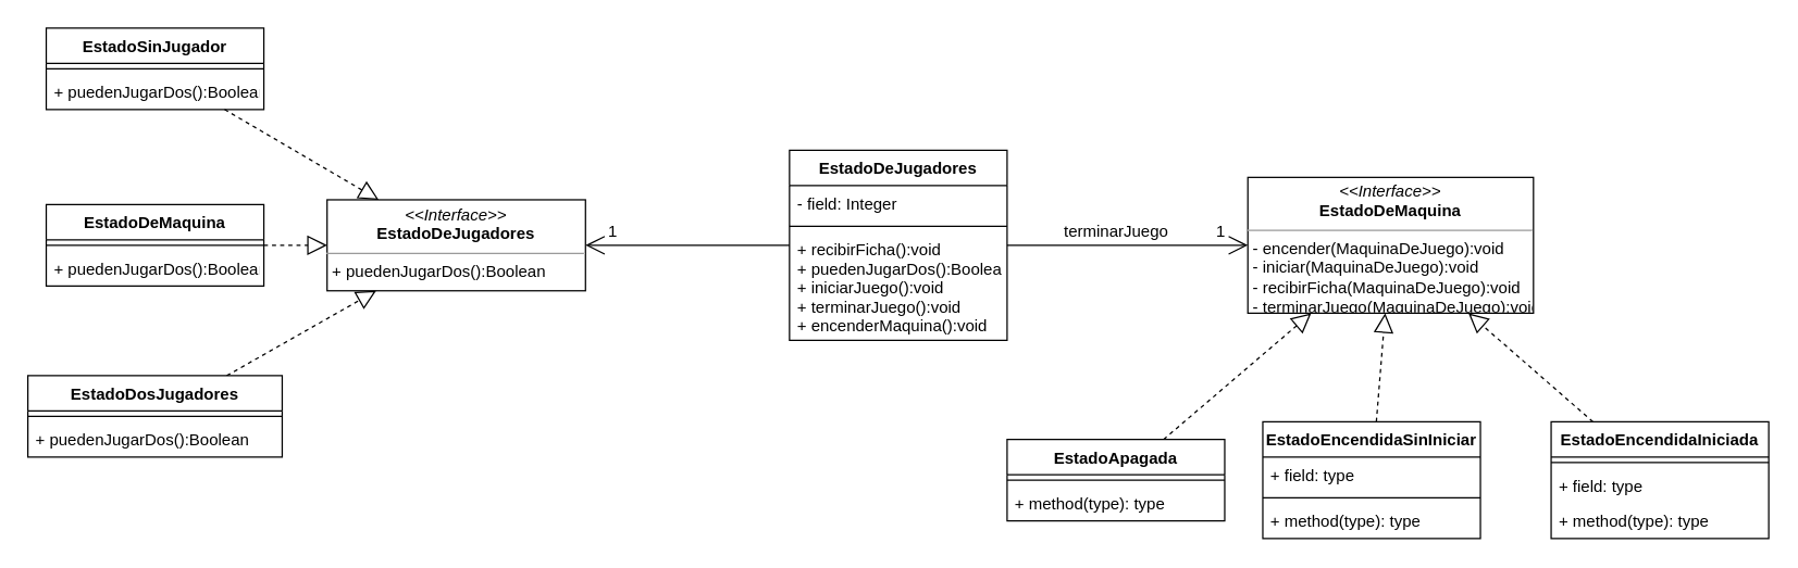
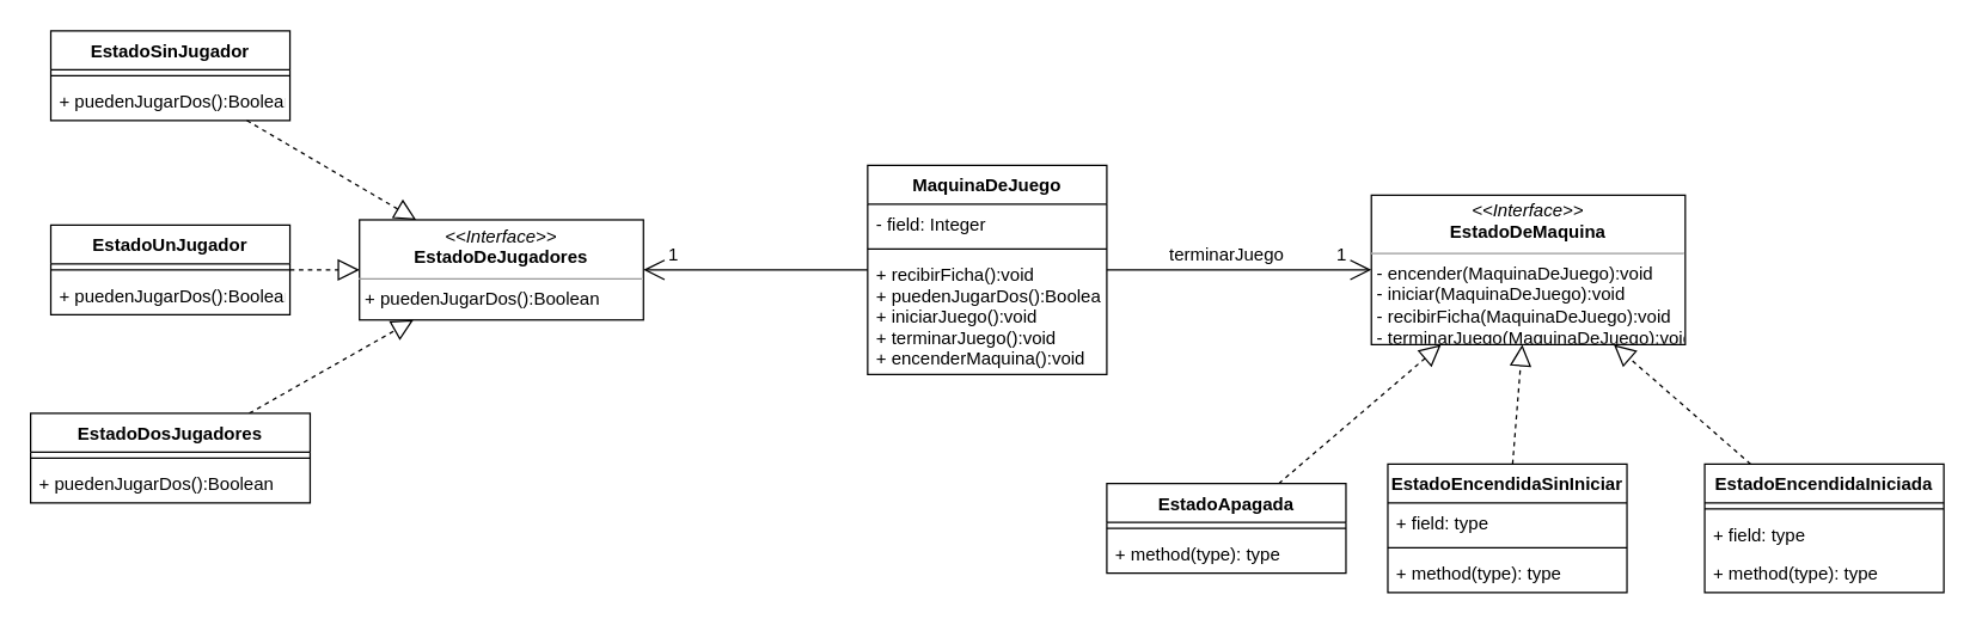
  <mxCell id="0" />
  <mxCell id="1" parent="0" />
  <mxCell id="2" value="" style="endArrow=open;endFill=1;endSize=12;html=1;" edge="1" parent="1" source="15" target="3"><mxGeometry width="160" relative="1" as="geometry"><mxPoint x="670" y="50" as="sourcePoint" /><mxPoint x="970" y="183" as="targetPoint" /></mxGeometry></mxCell>
  <mxCell id="3" value="&lt;p style=&quot;margin: 0px ; margin-top: 4px ; text-align: center&quot;&gt;&lt;i&gt;&amp;lt;&amp;lt;Interface&amp;gt;&amp;gt;&lt;/i&gt;&lt;br&gt;&lt;b&gt;EstadoDeMaquina&lt;/b&gt;&lt;/p&gt;&lt;hr size=&quot;1&quot;&gt;&lt;p style=&quot;margin: 0px ; margin-left: 4px&quot;&gt;- encender(MaquinaDeJuego):void&lt;/p&gt;&lt;p style=&quot;margin: 0px ; margin-left: 4px&quot;&gt;- iniciar(MaquinaDeJuego):void&lt;/p&gt;&lt;p style=&quot;margin: 0px ; margin-left: 4px&quot;&gt;- recibirFicha(MaquinaDeJuego):void&lt;/p&gt;&lt;p style=&quot;margin: 0px ; margin-left: 4px&quot;&gt;- terminarJuego(MaquinaDeJuego):void&lt;/p&gt;" style="verticalAlign=top;align=left;overflow=fill;fontSize=12;fontFamily=Helvetica;html=1;" vertex="1" parent="1"><mxGeometry x="917" y="130" width="210" height="100" as="geometry" /></mxCell>
  <mxCell id="4" value="terminarJuego" style="text;html=1;align=center;verticalAlign=middle;resizable=0;points=[];autosize=1;" vertex="1" parent="1"><mxGeometry x="765" y="160" width="110" height="20" as="geometry" /></mxCell>
  <mxCell id="5" value="1" style="text;html=1;align=center;verticalAlign=middle;resizable=0;points=[];autosize=1;" vertex="1" parent="1"><mxGeometry x="887" y="160" width="20" height="20" as="geometry" /></mxCell>
  <mxCell id="6" value="&lt;p style=&quot;margin: 0px ; margin-top: 4px ; text-align: center&quot;&gt;&lt;i&gt;&amp;lt;&amp;lt;Interface&amp;gt;&amp;gt;&lt;/i&gt;&lt;br&gt;&lt;b&gt;EstadoDeJugadores&lt;/b&gt;&lt;/p&gt;&lt;hr size=&quot;1&quot;&gt;&lt;p style=&quot;margin: 0px ; margin-left: 4px&quot;&gt;+ puedenJugarDos():Boolean&lt;/p&gt;" style="verticalAlign=top;align=left;overflow=fill;fontSize=12;fontFamily=Helvetica;html=1;" vertex="1" parent="1"><mxGeometry x="240" y="146.5" width="190" height="67" as="geometry" /></mxCell>
  <mxCell id="7" value="" style="endArrow=open;endFill=1;endSize=12;html=1;" edge="1" parent="1" source="15" target="6"><mxGeometry width="160" relative="1" as="geometry"><mxPoint x="650" y="120" as="sourcePoint" /><mxPoint x="810" y="120" as="targetPoint" /></mxGeometry></mxCell>
  <mxCell id="8" value="1" style="text;html=1;align=center;verticalAlign=middle;resizable=0;points=[];autosize=1;" vertex="1" parent="1"><mxGeometry x="440" y="160" width="20" height="20" as="geometry" /></mxCell>
  <mxCell id="9" value="" style="endArrow=block;dashed=1;endFill=0;endSize=12;html=1;" edge="1" parent="1" source="30" target="6"><mxGeometry width="160" relative="1" as="geometry"><mxPoint x="370" y="290" as="sourcePoint" /><mxPoint x="530" y="290" as="targetPoint" /></mxGeometry></mxCell>
  <mxCell id="10" value="" style="endArrow=block;dashed=1;endFill=0;endSize=12;html=1;" edge="1" parent="1" source="33" target="6"><mxGeometry width="160" relative="1" as="geometry"><mxPoint x="370" y="100" as="sourcePoint" /><mxPoint x="530" y="100" as="targetPoint" /></mxGeometry></mxCell>
  <mxCell id="11" value="" style="endArrow=block;dashed=1;endFill=0;endSize=12;html=1;" edge="1" parent="1" source="36" target="6"><mxGeometry width="160" relative="1" as="geometry"><mxPoint x="310" y="50" as="sourcePoint" /><mxPoint x="470" y="50" as="targetPoint" /></mxGeometry></mxCell>
  <mxCell id="12" value="" style="endArrow=block;dashed=1;endFill=0;endSize=12;html=1;" edge="1" parent="1" source="19" target="3"><mxGeometry width="160" relative="1" as="geometry"><mxPoint x="820" y="-10" as="sourcePoint" /><mxPoint x="980" y="-10" as="targetPoint" /></mxGeometry></mxCell>
  <mxCell id="13" value="" style="endArrow=block;dashed=1;endFill=0;endSize=12;html=1;" edge="1" parent="1" source="22" target="3"><mxGeometry width="160" relative="1" as="geometry"><mxPoint x="860" y="40" as="sourcePoint" /><mxPoint x="1020" y="160" as="targetPoint" /></mxGeometry></mxCell>
  <mxCell id="14" value="" style="endArrow=block;dashed=1;endFill=0;endSize=12;html=1;" edge="1" parent="1" source="26" target="3"><mxGeometry width="160" relative="1" as="geometry"><mxPoint x="990" y="80" as="sourcePoint" /><mxPoint x="1150" y="80" as="targetPoint" /></mxGeometry></mxCell>
- <mxCell id="15" value="EstadoDeJugadores" style="swimlane;fontStyle=1;align=center;verticalAlign=top;childLayout=stackLayout;horizontal=1;startSize=26;horizontalStack=0;resizeParent=1;resizeParentMax=0;resizeLast=0;collapsible=1;marginBottom=0;" vertex="1" parent="1"><mxGeometry x="580" y="110" width="160" height="140" as="geometry" /></mxCell>
+ <mxCell id="15" value="MaquinaDeJuego" style="swimlane;fontStyle=1;align=center;verticalAlign=top;childLayout=stackLayout;horizontal=1;startSize=26;horizontalStack=0;resizeParent=1;resizeParentMax=0;resizeLast=0;collapsible=1;marginBottom=0;" vertex="1" parent="1"><mxGeometry x="580" y="110" width="160" height="140" as="geometry" /></mxCell>
  <mxCell id="16" value="- field: Integer" style="text;strokeColor=none;fillColor=none;align=left;verticalAlign=top;spacingLeft=4;spacingRight=4;overflow=hidden;rotatable=0;points=[[0,0.5],[1,0.5]];portConstraint=eastwest;" vertex="1" parent="15"><mxGeometry y="26" width="160" height="26" as="geometry" /></mxCell>
  <mxCell id="17" value="" style="line;strokeWidth=1;fillColor=none;align=left;verticalAlign=middle;spacingTop=-1;spacingLeft=3;spacingRight=3;rotatable=0;labelPosition=right;points=[];portConstraint=eastwest;" vertex="1" parent="15"><mxGeometry y="52" width="160" height="8" as="geometry" /></mxCell>
  <mxCell id="18" value="+ recibirFicha():void&#10;+ puedenJugarDos():Boolean&#10;+ iniciarJuego():void&#10;+ terminarJuego():void&#10;+ encenderMaquina():void&#10;" style="text;strokeColor=none;fillColor=none;align=left;verticalAlign=top;spacingLeft=4;spacingRight=4;overflow=hidden;rotatable=0;points=[[0,0.5],[1,0.5]];portConstraint=eastwest;" vertex="1" parent="15"><mxGeometry y="60" width="160" height="80" as="geometry" /></mxCell>
  <mxCell id="19" value="EstadoApagada" style="swimlane;fontStyle=1;align=center;verticalAlign=top;childLayout=stackLayout;horizontal=1;startSize=26;horizontalStack=0;resizeParent=1;resizeParentMax=0;resizeLast=0;collapsible=1;marginBottom=0;" vertex="1" parent="1"><mxGeometry x="740" y="323" width="160" height="60" as="geometry" /></mxCell>
  <mxCell id="20" value="" style="line;strokeWidth=1;fillColor=none;align=left;verticalAlign=middle;spacingTop=-1;spacingLeft=3;spacingRight=3;rotatable=0;labelPosition=right;points=[];portConstraint=eastwest;" vertex="1" parent="19"><mxGeometry y="26" width="160" height="8" as="geometry" /></mxCell>
  <mxCell id="21" value="+ method(type): type" style="text;strokeColor=none;fillColor=none;align=left;verticalAlign=top;spacingLeft=4;spacingRight=4;overflow=hidden;rotatable=0;points=[[0,0.5],[1,0.5]];portConstraint=eastwest;" vertex="1" parent="19"><mxGeometry y="34" width="160" height="26" as="geometry" /></mxCell>
  <mxCell id="22" value="EstadoEncendidaSinIniciar" style="swimlane;fontStyle=1;align=center;verticalAlign=top;childLayout=stackLayout;horizontal=1;startSize=26;horizontalStack=0;resizeParent=1;resizeParentMax=0;resizeLast=0;collapsible=1;marginBottom=0;" vertex="1" parent="1"><mxGeometry x="928" y="310" width="160" height="86" as="geometry" /></mxCell>
  <mxCell id="23" value="+ field: type" style="text;strokeColor=none;fillColor=none;align=left;verticalAlign=top;spacingLeft=4;spacingRight=4;overflow=hidden;rotatable=0;points=[[0,0.5],[1,0.5]];portConstraint=eastwest;" vertex="1" parent="22"><mxGeometry y="26" width="160" height="26" as="geometry" /></mxCell>
  <mxCell id="24" value="" style="line;strokeWidth=1;fillColor=none;align=left;verticalAlign=middle;spacingTop=-1;spacingLeft=3;spacingRight=3;rotatable=0;labelPosition=right;points=[];portConstraint=eastwest;" vertex="1" parent="22"><mxGeometry y="52" width="160" height="8" as="geometry" /></mxCell>
  <mxCell id="25" value="+ method(type): type" style="text;strokeColor=none;fillColor=none;align=left;verticalAlign=top;spacingLeft=4;spacingRight=4;overflow=hidden;rotatable=0;points=[[0,0.5],[1,0.5]];portConstraint=eastwest;" vertex="1" parent="22"><mxGeometry y="60" width="160" height="26" as="geometry" /></mxCell>
  <mxCell id="26" value="EstadoEncendidaIniciada" style="swimlane;fontStyle=1;align=center;verticalAlign=top;childLayout=stackLayout;horizontal=1;startSize=26;horizontalStack=0;resizeParent=1;resizeParentMax=0;resizeLast=0;collapsible=1;marginBottom=0;" vertex="1" parent="1"><mxGeometry x="1140" y="310" width="160" height="86" as="geometry" /></mxCell>
  <mxCell id="27" value="" style="line;strokeWidth=1;fillColor=none;align=left;verticalAlign=middle;spacingTop=-1;spacingLeft=3;spacingRight=3;rotatable=0;labelPosition=right;points=[];portConstraint=eastwest;" vertex="1" parent="26"><mxGeometry y="26" width="160" height="8" as="geometry" /></mxCell>
  <mxCell id="28" value="+ field: type" style="text;strokeColor=none;fillColor=none;align=left;verticalAlign=top;spacingLeft=4;spacingRight=4;overflow=hidden;rotatable=0;points=[[0,0.5],[1,0.5]];portConstraint=eastwest;" vertex="1" parent="26"><mxGeometry y="34" width="160" height="26" as="geometry" /></mxCell>
  <mxCell id="29" value="+ method(type): type" style="text;strokeColor=none;fillColor=none;align=left;verticalAlign=top;spacingLeft=4;spacingRight=4;overflow=hidden;rotatable=0;points=[[0,0.5],[1,0.5]];portConstraint=eastwest;" vertex="1" parent="26"><mxGeometry y="60" width="160" height="26" as="geometry" /></mxCell>
  <mxCell id="30" value="EstadoDosJugadores" style="swimlane;fontStyle=1;align=center;verticalAlign=top;childLayout=stackLayout;horizontal=1;startSize=26;horizontalStack=0;resizeParent=1;resizeParentMax=0;resizeLast=0;collapsible=1;marginBottom=0;" vertex="1" parent="1"><mxGeometry x="20" y="276" width="187" height="60" as="geometry" /></mxCell>
  <mxCell id="31" value="" style="line;strokeWidth=1;fillColor=none;align=left;verticalAlign=middle;spacingTop=-1;spacingLeft=3;spacingRight=3;rotatable=0;labelPosition=right;points=[];portConstraint=eastwest;" vertex="1" parent="30"><mxGeometry y="26" width="187" height="8" as="geometry" /></mxCell>
  <mxCell id="32" value="+ puedenJugarDos():Boolean" style="text;strokeColor=none;fillColor=none;align=left;verticalAlign=top;spacingLeft=4;spacingRight=4;overflow=hidden;rotatable=0;points=[[0,0.5],[1,0.5]];portConstraint=eastwest;" vertex="1" parent="30"><mxGeometry y="34" width="187" height="26" as="geometry" /></mxCell>
- <mxCell id="33" value="EstadoDeMaquina" style="swimlane;fontStyle=1;align=center;verticalAlign=top;childLayout=stackLayout;horizontal=1;startSize=26;horizontalStack=0;resizeParent=1;resizeParentMax=0;resizeLast=0;collapsible=1;marginBottom=0;" vertex="1" parent="1"><mxGeometry x="33.5" y="150" width="160" height="60" as="geometry" /></mxCell>
+ <mxCell id="33" value="EstadoUnJugador" style="swimlane;fontStyle=1;align=center;verticalAlign=top;childLayout=stackLayout;horizontal=1;startSize=26;horizontalStack=0;resizeParent=1;resizeParentMax=0;resizeLast=0;collapsible=1;marginBottom=0;" vertex="1" parent="1"><mxGeometry x="33.5" y="150" width="160" height="60" as="geometry" /></mxCell>
  <mxCell id="34" value="" style="line;strokeWidth=1;fillColor=none;align=left;verticalAlign=middle;spacingTop=-1;spacingLeft=3;spacingRight=3;rotatable=0;labelPosition=right;points=[];portConstraint=eastwest;" vertex="1" parent="33"><mxGeometry y="26" width="160" height="8" as="geometry" /></mxCell>
  <mxCell id="35" value="+ puedenJugarDos():Boolean" style="text;strokeColor=none;fillColor=none;align=left;verticalAlign=top;spacingLeft=4;spacingRight=4;overflow=hidden;rotatable=0;points=[[0,0.5],[1,0.5]];portConstraint=eastwest;" vertex="1" parent="33"><mxGeometry y="34" width="160" height="26" as="geometry" /></mxCell>
  <mxCell id="36" value="EstadoSinJugador" style="swimlane;fontStyle=1;align=center;verticalAlign=top;childLayout=stackLayout;horizontal=1;startSize=26;horizontalStack=0;resizeParent=1;resizeParentMax=0;resizeLast=0;collapsible=1;marginBottom=0;" vertex="1" parent="1"><mxGeometry x="33.5" y="20" width="160" height="60" as="geometry" /></mxCell>
  <mxCell id="37" value="" style="line;strokeWidth=1;fillColor=none;align=left;verticalAlign=middle;spacingTop=-1;spacingLeft=3;spacingRight=3;rotatable=0;labelPosition=right;points=[];portConstraint=eastwest;" vertex="1" parent="36"><mxGeometry y="26" width="160" height="8" as="geometry" /></mxCell>
  <mxCell id="38" value="+ puedenJugarDos():Boolean" style="text;strokeColor=none;fillColor=none;align=left;verticalAlign=top;spacingLeft=4;spacingRight=4;overflow=hidden;rotatable=0;points=[[0,0.5],[1,0.5]];portConstraint=eastwest;" vertex="1" parent="36"><mxGeometry y="34" width="160" height="26" as="geometry" /></mxCell>
